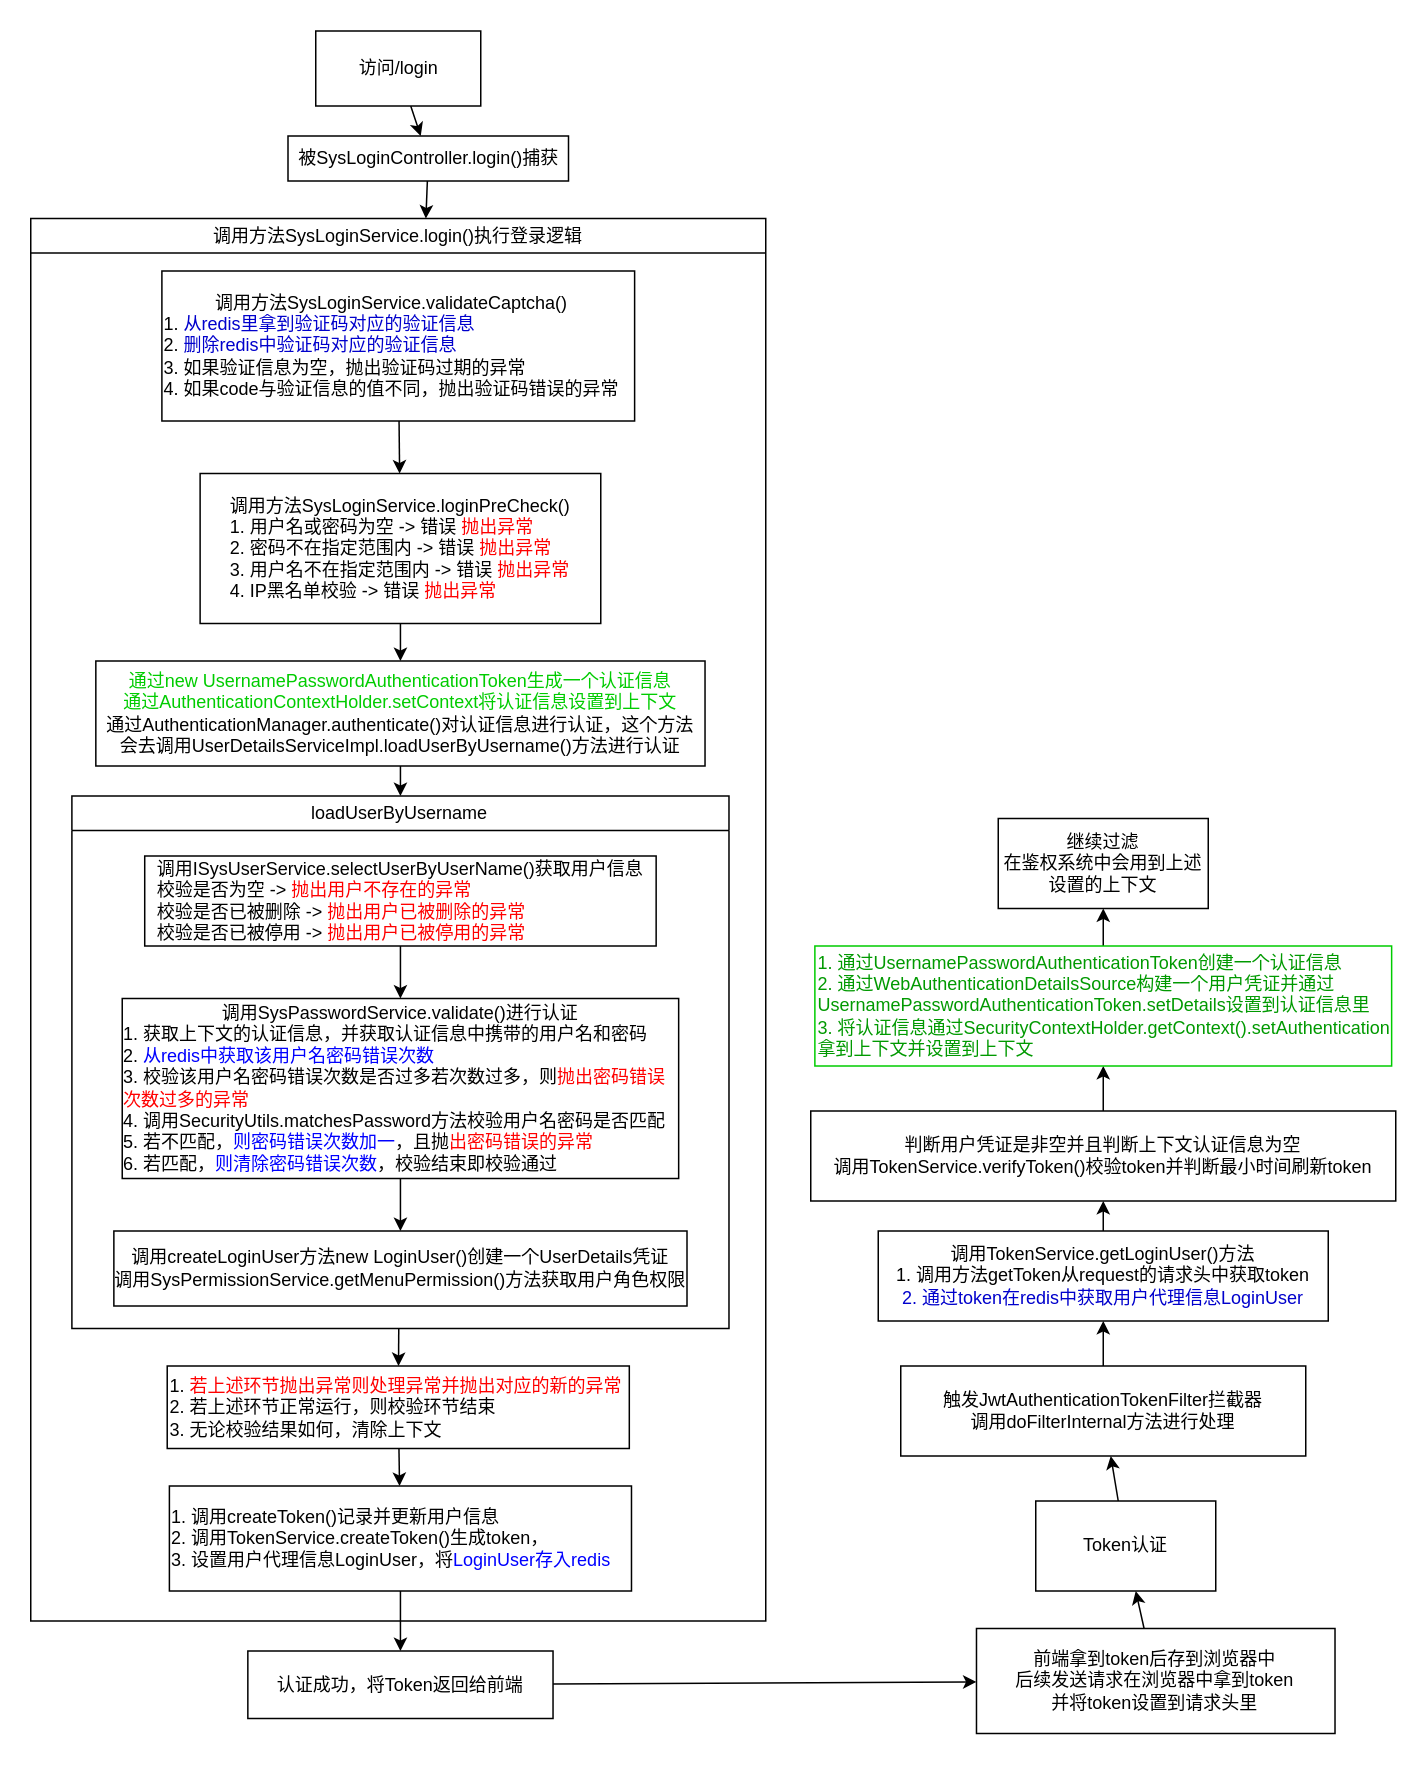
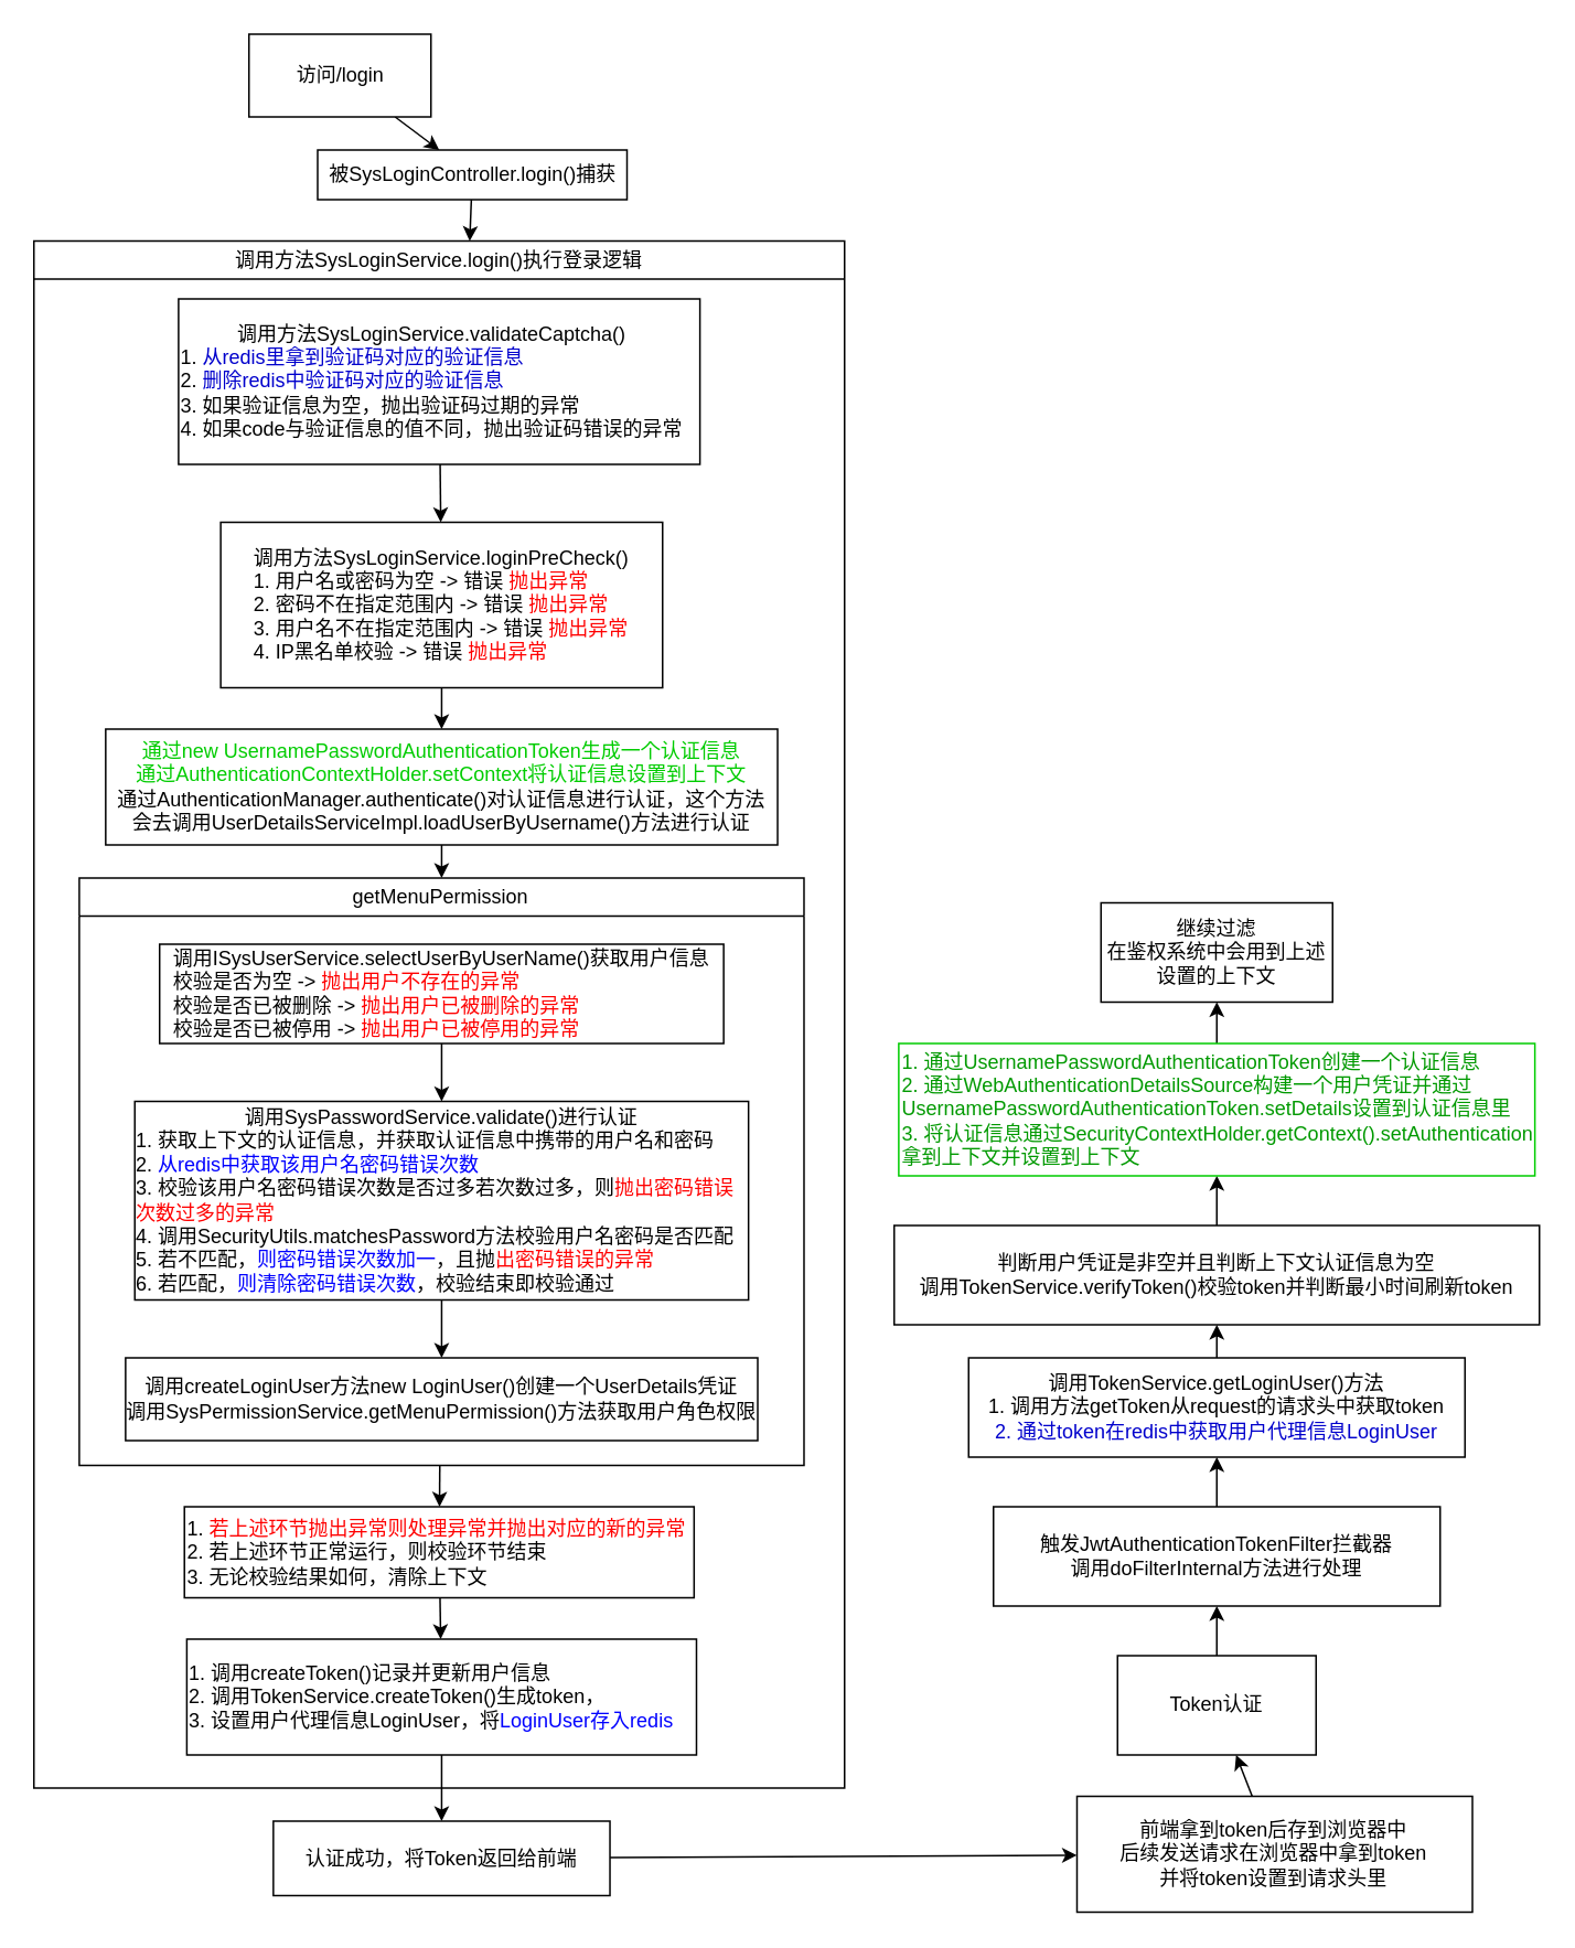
  <mxCell id="0" />
  <mxCell id="1" parent="0" />
  <mxCell id="2" value="" style="edgeStyle=none;html=1;" parent="1" source="3" target="5" edge="1"><mxGeometry relative="1" as="geometry" /></mxCell>
- <mxCell id="3" value="访问/login" style="html=1;" parent="1" vertex="1"><mxGeometry x="210" y="20" width="110" height="50" as="geometry" /></mxCell>
+ <mxCell id="3" value="访问/login" style="html=1;" parent="1" vertex="1"><mxGeometry x="150" y="20" width="110" height="50" as="geometry" /></mxCell>
  <mxCell id="4" value="" style="edgeStyle=none;html=1;" parent="1" source="5" target="6" edge="1"><mxGeometry relative="1" as="geometry"><mxPoint x="269" y="190" as="targetPoint" /></mxGeometry></mxCell>
  <mxCell id="5" value="被SysLoginController.login()捕获" style="html=1;" parent="1" vertex="1"><mxGeometry x="191.5" y="90" width="187" height="30" as="geometry" /></mxCell>
  <mxCell id="6" value="&lt;span style=&quot;font-weight: 400;&quot;&gt;调用方法SysLoginService.login()执行登录逻辑&lt;/span&gt;" style="swimlane;whiteSpace=wrap;html=1;" parent="1" vertex="1"><mxGeometry x="20" y="145" width="490" height="935" as="geometry"><mxRectangle x="109" y="195" width="290" height="30" as="alternateBounds" /></mxGeometry></mxCell>
  <mxCell id="7" value="" style="edgeStyle=none;html=1;" parent="6" source="8" target="10" edge="1"><mxGeometry relative="1" as="geometry" /></mxCell>
  <mxCell id="8" value="&lt;div style=&quot;text-align: center;&quot;&gt;&lt;span style=&quot;background-color: transparent;&quot;&gt;调用方法SysLoginService.validateCaptcha()&lt;/span&gt;&lt;/div&gt;&lt;div style=&quot;&quot;&gt;&lt;span style=&quot;background-color: transparent;&quot;&gt;1. &lt;/span&gt;&lt;font style=&quot;background-color: transparent; color: rgb(0, 0, 204);&quot;&gt;从redis里拿到验证码对应的验证信息&lt;/font&gt;&lt;/div&gt;&lt;div style=&quot;&quot;&gt;&lt;span style=&quot;background-color: transparent;&quot;&gt;2. &lt;/span&gt;&lt;font style=&quot;background-color: transparent; color: rgb(0, 0, 204);&quot;&gt;删除redis中验证码对应的验证信息&lt;/font&gt;&lt;/div&gt;&lt;div style=&quot;&quot;&gt;&lt;span style=&quot;background-color: transparent;&quot;&gt;3. 如果验证信息为空，&lt;/span&gt;&lt;font style=&quot;background-color: transparent;&quot;&gt;抛出验证码过期的异常&lt;/font&gt;&lt;/div&gt;&lt;div style=&quot;&quot;&gt;&lt;span style=&quot;background-color: transparent;&quot;&gt;4. 如果code与验证信息的值不同，&lt;/span&gt;&lt;font style=&quot;background-color: transparent;&quot;&gt;抛出验证码错误的异常&lt;/font&gt;&lt;/div&gt;" style="html=1;align=left;" parent="6" vertex="1"><mxGeometry x="87.43" y="35" width="315.15" height="100" as="geometry" /></mxCell>
  <mxCell id="9" value="" style="edgeStyle=none;html=1;" parent="6" source="10" target="12" edge="1"><mxGeometry relative="1" as="geometry" /></mxCell>
  <mxCell id="10" value="调用方法SysLoginService.loginPreCheck()&lt;br&gt;&lt;div style=&quot;text-align: left;&quot;&gt;&lt;span style=&quot;background-color: transparent;&quot;&gt;1. &lt;/span&gt;&lt;font style=&quot;background-color: transparent;&quot;&gt;用户名或密码为空 -&amp;gt; 错误 &lt;font style=&quot;color: rgb(255, 0, 0);&quot;&gt;抛出异常&lt;/font&gt;&lt;/font&gt;&lt;/div&gt;&lt;div style=&quot;text-align: left;&quot;&gt;&lt;span style=&quot;background-color: transparent;&quot;&gt;2. &lt;/span&gt;&lt;font style=&quot;background-color: transparent;&quot;&gt;密码不在指定范围内 -&amp;gt; 错误 &lt;font style=&quot;color: rgb(255, 0, 0);&quot;&gt;抛出异常&lt;/font&gt;&lt;/font&gt;&lt;/div&gt;&lt;div style=&quot;text-align: left;&quot;&gt;&lt;span style=&quot;background-color: transparent;&quot;&gt;3. &lt;/span&gt;&lt;font style=&quot;background-color: transparent;&quot;&gt;用户名不在指定范围内 -&amp;gt; 错误 &lt;font style=&quot;color: rgb(255, 0, 0);&quot;&gt;抛出异常&lt;/font&gt;&lt;/font&gt;&lt;/div&gt;&lt;div style=&quot;text-align: left;&quot;&gt;&lt;span style=&quot;background-color: transparent;&quot;&gt;4. &lt;/span&gt;&lt;font style=&quot;background-color: transparent;&quot;&gt;IP黑名单校验 -&amp;gt; 错误 &lt;font style=&quot;color: rgb(255, 0, 0);&quot;&gt;抛出异常&lt;/font&gt;&lt;/font&gt;&lt;/div&gt;" style="html=1;" parent="6" vertex="1"><mxGeometry x="112.91" y="170" width="267.1" height="100" as="geometry" /></mxCell>
  <mxCell id="11" style="edgeStyle=none;html=1;" parent="6" source="12" target="14" edge="1"><mxGeometry relative="1" as="geometry" /></mxCell>
  <mxCell id="12" value="&lt;font style=&quot;color: rgb(0, 204, 0);&quot;&gt;通过new UsernamePasswordAuthenticationToken生成一个认证信息&lt;br&gt;通过AuthenticationContextHolder.setContext将认证信息设置到上下文&lt;/font&gt;&lt;br&gt;通过AuthenticationManager.authenticate()对认证信息进行认证，这个方法&lt;br&gt;会去调用UserDetailsServiceImpl.loadUserByUsername()方法进行认证" style="html=1;" parent="6" vertex="1"><mxGeometry x="43.39" y="295" width="406.13" height="70" as="geometry" /></mxCell>
  <mxCell id="13" style="edgeStyle=none;html=1;" edge="1" parent="6" source="14" target="21"><mxGeometry relative="1" as="geometry" /></mxCell>
- <mxCell id="14" value="&lt;span style=&quot;font-weight: 400;&quot;&gt;loadUserByUsername&lt;/span&gt;" style="swimlane;whiteSpace=wrap;html=1;" parent="6" vertex="1"><mxGeometry x="27.43" y="385" width="438.06" height="355" as="geometry"><mxRectangle x="25.98" y="380" width="160" height="30" as="alternateBounds" /></mxGeometry></mxCell>
+ <mxCell id="14" value="&lt;span style=&quot;font-weight: 400;&quot;&gt;getMenuPermission&lt;/span&gt;" style="swimlane;whiteSpace=wrap;html=1;" parent="6" vertex="1"><mxGeometry x="27.43" y="385" width="438.06" height="355" as="geometry"><mxRectangle x="25.98" y="380" width="160" height="30" as="alternateBounds" /></mxGeometry></mxCell>
  <mxCell id="15" value="" style="edgeStyle=none;html=1;" parent="14" source="16" target="17" edge="1"><mxGeometry relative="1" as="geometry" /></mxCell>
  <mxCell id="16" value="调用ISysUserService.selectUserByUserName()获取用户信息&lt;br&gt;&lt;div style=&quot;text-align: left;&quot;&gt;&lt;span style=&quot;background-color: transparent;&quot;&gt;校验是否为空 -&amp;gt; &lt;/span&gt;&lt;font style=&quot;background-color: transparent; color: rgb(255, 0, 0);&quot;&gt;抛出用户不存在的异常&lt;/font&gt;&lt;/div&gt;&lt;div style=&quot;text-align: left;&quot;&gt;&lt;span style=&quot;background-color: transparent;&quot;&gt;校验是否已被删除 -&amp;gt; &lt;/span&gt;&lt;font style=&quot;background-color: transparent; color: rgb(255, 0, 0);&quot;&gt;抛出用户已被删除的异常&lt;/font&gt;&lt;/div&gt;&lt;div style=&quot;text-align: left;&quot;&gt;&lt;span style=&quot;background-color: transparent;&quot;&gt;校验是否已被停用 -&amp;gt; &lt;/span&gt;&lt;font style=&quot;background-color: transparent; color: rgb(255, 0, 0);&quot;&gt;抛出用户已被停用的异常&lt;/font&gt;&lt;/div&gt;" style="whiteSpace=wrap;html=1;" parent="14" vertex="1"><mxGeometry x="48.55" y="40" width="340.95" height="60" as="geometry" /></mxCell>
  <mxCell id="17" value="调用SysPasswordService.validate()进行认证&lt;br&gt;&lt;div style=&quot;text-align: left;&quot;&gt;&lt;span style=&quot;background-color: transparent;&quot;&gt;1. 获取上下文的认证信息，并获取认证信息中携带的用户名和密码&lt;/span&gt;&lt;/div&gt;&lt;div style=&quot;text-align: left;&quot;&gt;&lt;span style=&quot;background-color: transparent;&quot;&gt;2. &lt;/span&gt;&lt;font style=&quot;background-color: transparent; color: rgb(0, 0, 255);&quot;&gt;从redis中获取该用户名密码错误次数&lt;/font&gt;&lt;/div&gt;&lt;div style=&quot;text-align: left;&quot;&gt;&lt;span style=&quot;background-color: transparent;&quot;&gt;3. 校验该用户名密码错误次数是否过多&lt;/span&gt;&lt;span style=&quot;background-color: transparent;&quot;&gt;若次数过多，则&lt;/span&gt;&lt;font style=&quot;background-color: transparent; color: rgb(255, 0, 0);&quot;&gt;抛出密码错误次数过多的异常&lt;/font&gt;&lt;/div&gt;&lt;div style=&quot;text-align: left;&quot;&gt;&lt;span style=&quot;background-color: transparent;&quot;&gt;4. 调用SecurityUtils.matchesPassword方法校验用户名密码是否匹配&lt;/span&gt;&lt;/div&gt;&lt;div style=&quot;text-align: left;&quot;&gt;&lt;span style=&quot;background-color: transparent;&quot;&gt;5. 若不匹配，&lt;font style=&quot;color: rgb(0, 0, 255);&quot;&gt;则密码错误次数加一&lt;/font&gt;，且&lt;/span&gt;&lt;font style=&quot;background-color: transparent;&quot;&gt;抛&lt;font style=&quot;color: rgb(255, 0, 0);&quot;&gt;出密码错误的异常&lt;/font&gt;&lt;/font&gt;&lt;/div&gt;&lt;div style=&quot;text-align: left;&quot;&gt;&lt;span style=&quot;background-color: transparent;&quot;&gt;6. 若匹配，&lt;font style=&quot;color: rgb(0, 0, 255);&quot;&gt;则清除密码错误次数&lt;/font&gt;，校验结束即校验通过&lt;/span&gt;&lt;/div&gt;" style="whiteSpace=wrap;html=1;" parent="14" vertex="1"><mxGeometry x="33.56" y="135" width="370.95" height="120" as="geometry" /></mxCell>
  <mxCell id="18" value="调用createLoginUser方法new&amp;nbsp;LoginUser()创建一个UserDetails凭证&lt;br&gt;调用SysPermissionService.getMenuPermission()方法获取用户角色权限" style="html=1;" parent="14" vertex="1"><mxGeometry x="27.98" y="290" width="382.09" height="50" as="geometry" /></mxCell>
  <mxCell id="19" style="edgeStyle=none;html=1;" parent="14" source="17" target="18" edge="1"><mxGeometry relative="1" as="geometry"><mxPoint x="324.02" y="280" as="targetPoint" /></mxGeometry></mxCell>
  <mxCell id="20" value="" style="edgeStyle=none;html=1;" parent="6" source="21" target="22" edge="1"><mxGeometry relative="1" as="geometry" /></mxCell>
  <mxCell id="21" value="1. &lt;font color=&quot;#ff0000&quot;&gt;若上述环节抛出异常则处理异常并抛出对应的新的异常&lt;/font&gt;&lt;div&gt;&lt;font style=&quot;color: rgb(0, 0, 0);&quot;&gt;2. 若上述环节正常运行，则校验环节结束&lt;/font&gt;&lt;br&gt;3. 无论校验结果如何，清除上下文&lt;/div&gt;" style="html=1;align=left;" parent="6" vertex="1"><mxGeometry x="90.98" y="765" width="308.06" height="55" as="geometry" /></mxCell>
  <mxCell id="22" value="1. 调用createToken()记录并更新用户信息&lt;br&gt;2. 调用TokenService.createToken()生成token，&lt;br&gt;3. 设置用户代理信息LoginUser，将&lt;font style=&quot;color: rgb(0, 0, 255);&quot;&gt;LoginUser存入redis&lt;/font&gt;" style="html=1;align=left;" parent="6" vertex="1"><mxGeometry x="92.43" y="845" width="308.06" height="70" as="geometry" /></mxCell>
  <mxCell id="23" style="edgeStyle=none;html=1;" parent="1" source="22" target="25" edge="1"><mxGeometry relative="1" as="geometry"><mxPoint x="243.065" y="1280" as="targetPoint" /></mxGeometry></mxCell>
  <mxCell id="24" value="" style="edgeStyle=none;html=1;fontColor=#00FFFF;" parent="1" source="25" target="38" edge="1"><mxGeometry relative="1" as="geometry" /></mxCell>
  <mxCell id="25" value="认证成功，将Token返回给前端" style="html=1;" parent="1" vertex="1"><mxGeometry x="164.73" y="1100" width="203.46" height="45" as="geometry" /></mxCell>
  <mxCell id="26" value="" style="edgeStyle=none;html=1;" parent="1" source="27" target="29" edge="1"><mxGeometry relative="1" as="geometry" /></mxCell>
- <mxCell id="27" value="Token认证" style="whiteSpace=wrap;html=1;" parent="1" vertex="1"><mxGeometry x="690" y="1000" width="120" height="60" as="geometry" /></mxCell>
+ <mxCell id="27" value="Token认证" style="whiteSpace=wrap;html=1;" parent="1" vertex="1"><mxGeometry x="675" y="1000" width="120" height="60" as="geometry" /></mxCell>
  <mxCell id="28" value="" style="edgeStyle=none;html=1;" parent="1" source="29" target="31" edge="1"><mxGeometry relative="1" as="geometry" /></mxCell>
  <mxCell id="29" value="触发JwtAuthenticationTokenFilter拦截器&lt;br&gt;调用doFilterInternal方法进行处理" style="whiteSpace=wrap;html=1;" parent="1" vertex="1"><mxGeometry x="600" y="910" width="270" height="60" as="geometry" /></mxCell>
  <mxCell id="30" value="" style="edgeStyle=none;html=1;" parent="1" source="31" target="33" edge="1"><mxGeometry relative="1" as="geometry" /></mxCell>
  <mxCell id="31" value="调用TokenService.getLoginUser()方法&lt;br&gt;1. 调用方法getToken从request的请求头中获取token&lt;br&gt;&lt;font style=&quot;color: rgb(0, 0, 204);&quot;&gt;2. 通过token在redis中获取用户代理信息LoginUser&lt;/font&gt;" style="whiteSpace=wrap;html=1;" parent="1" vertex="1"><mxGeometry x="585" y="820" width="300" height="60" as="geometry" /></mxCell>
  <mxCell id="32" value="" style="edgeStyle=none;html=1;" parent="1" source="33" target="35" edge="1"><mxGeometry relative="1" as="geometry" /></mxCell>
  <mxCell id="33" value="判断用户凭证是非空并且判断上下文认证信息为空&lt;br&gt;调用TokenService.verifyToken()校验token并判断最小时间刷新token" style="whiteSpace=wrap;html=1;" parent="1" vertex="1"><mxGeometry x="540" y="740" width="390" height="60" as="geometry" /></mxCell>
  <mxCell id="34" value="" style="edgeStyle=none;html=1;" parent="1" source="35" target="36" edge="1"><mxGeometry relative="1" as="geometry" /></mxCell>
  <mxCell id="35" value="&lt;font style=&quot;color: rgb(0, 153, 0);&quot;&gt;1. 通过UsernamePasswordAuthenticationToken创建一个认证信息&lt;br&gt;2. 通过WebAuthenticationDetailsSource构建一个用户凭证并通过UsernamePasswordAuthenticationToken.setDetails设置到认证信息里&lt;br&gt;3. 将认证信息通过SecurityContextHolder.getContext().setAuthentication拿到上下文并设置到上下文&lt;/font&gt;" style="whiteSpace=wrap;html=1;strokeColor=#00CC00;align=left;" parent="1" vertex="1"><mxGeometry x="542.75" y="630" width="384.51" height="80" as="geometry" /></mxCell>
  <mxCell id="36" value="继续过滤&lt;br&gt;在鉴权系统中会用到上述设置的上下文" style="whiteSpace=wrap;html=1;" parent="1" vertex="1"><mxGeometry x="665" y="545" width="140" height="60" as="geometry" /></mxCell>
  <mxCell id="37" style="edgeStyle=none;html=1;fontColor=#00FFFF;" parent="1" source="38" target="27" edge="1"><mxGeometry relative="1" as="geometry" /></mxCell>
  <mxCell id="38" value="前端拿到token后存到浏览器中&lt;br&gt;后续发送请求在浏览器中拿到token&lt;br&gt;并将token设置到请求头里" style="whiteSpace=wrap;html=1;" parent="1" vertex="1"><mxGeometry x="650.49" y="1085" width="239.02" height="70" as="geometry" /></mxCell>
